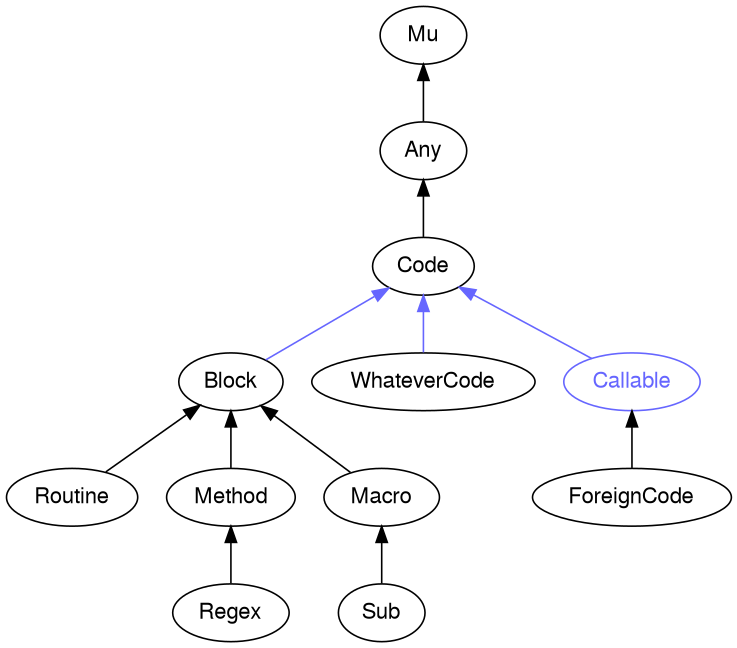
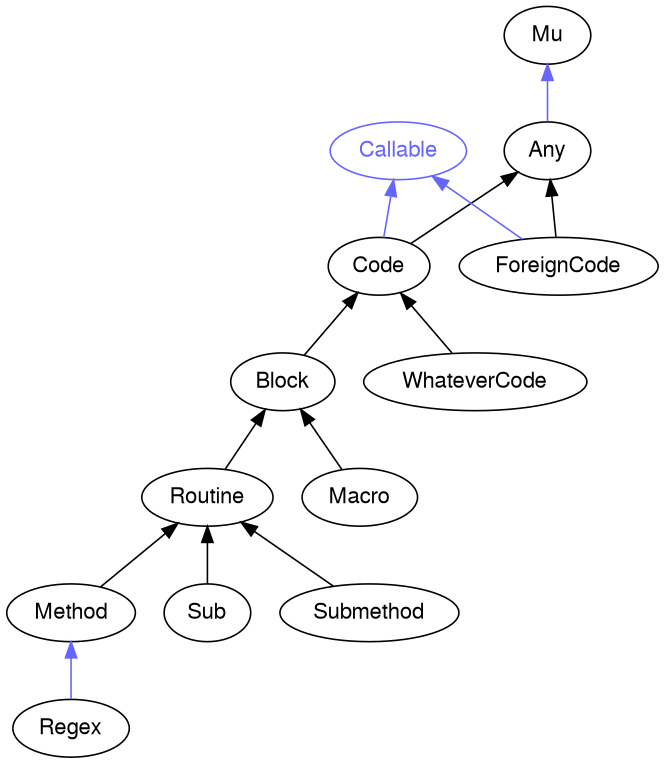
  digraph {
    bgcolor="#FFFFFF"
    rankdir=BT
    splines=polyline
    node [color="#000000" fontcolor="#000000" fontname=FreeSans]
    edge [color="#000000"]
    Callable [color="#6666FF" fontcolor="#6666FF"]
    Any
    Mu
    Code
    ForeignCode
    Block
    WhateverCode
    Routine
    Method
    Sub
+   Submethod
    Macro
    Regex
-   Any -> Mu
-   Callable -> Code [color="#6666FF"]
+   Any -> Mu [color="#6666FF"]
+   Code -> Callable [color="#6666FF"]
    Code -> Any
-   ForeignCode -> Callable
-   Block -> Code [color="#6666FF"]
-   WhateverCode -> Code [color="#6666FF"]
+   ForeignCode -> Callable [color="#6666FF"]
+   ForeignCode -> Any
+   Block -> Code
+   WhateverCode -> Code
    Routine -> Block
-   Method -> Block
-   Sub -> Macro
+   Method -> Routine
+   Sub -> Routine
+   Submethod -> Routine
    Macro -> Block
-   Regex -> Method
+   Regex -> Method [color="#6666FF"]
  }
